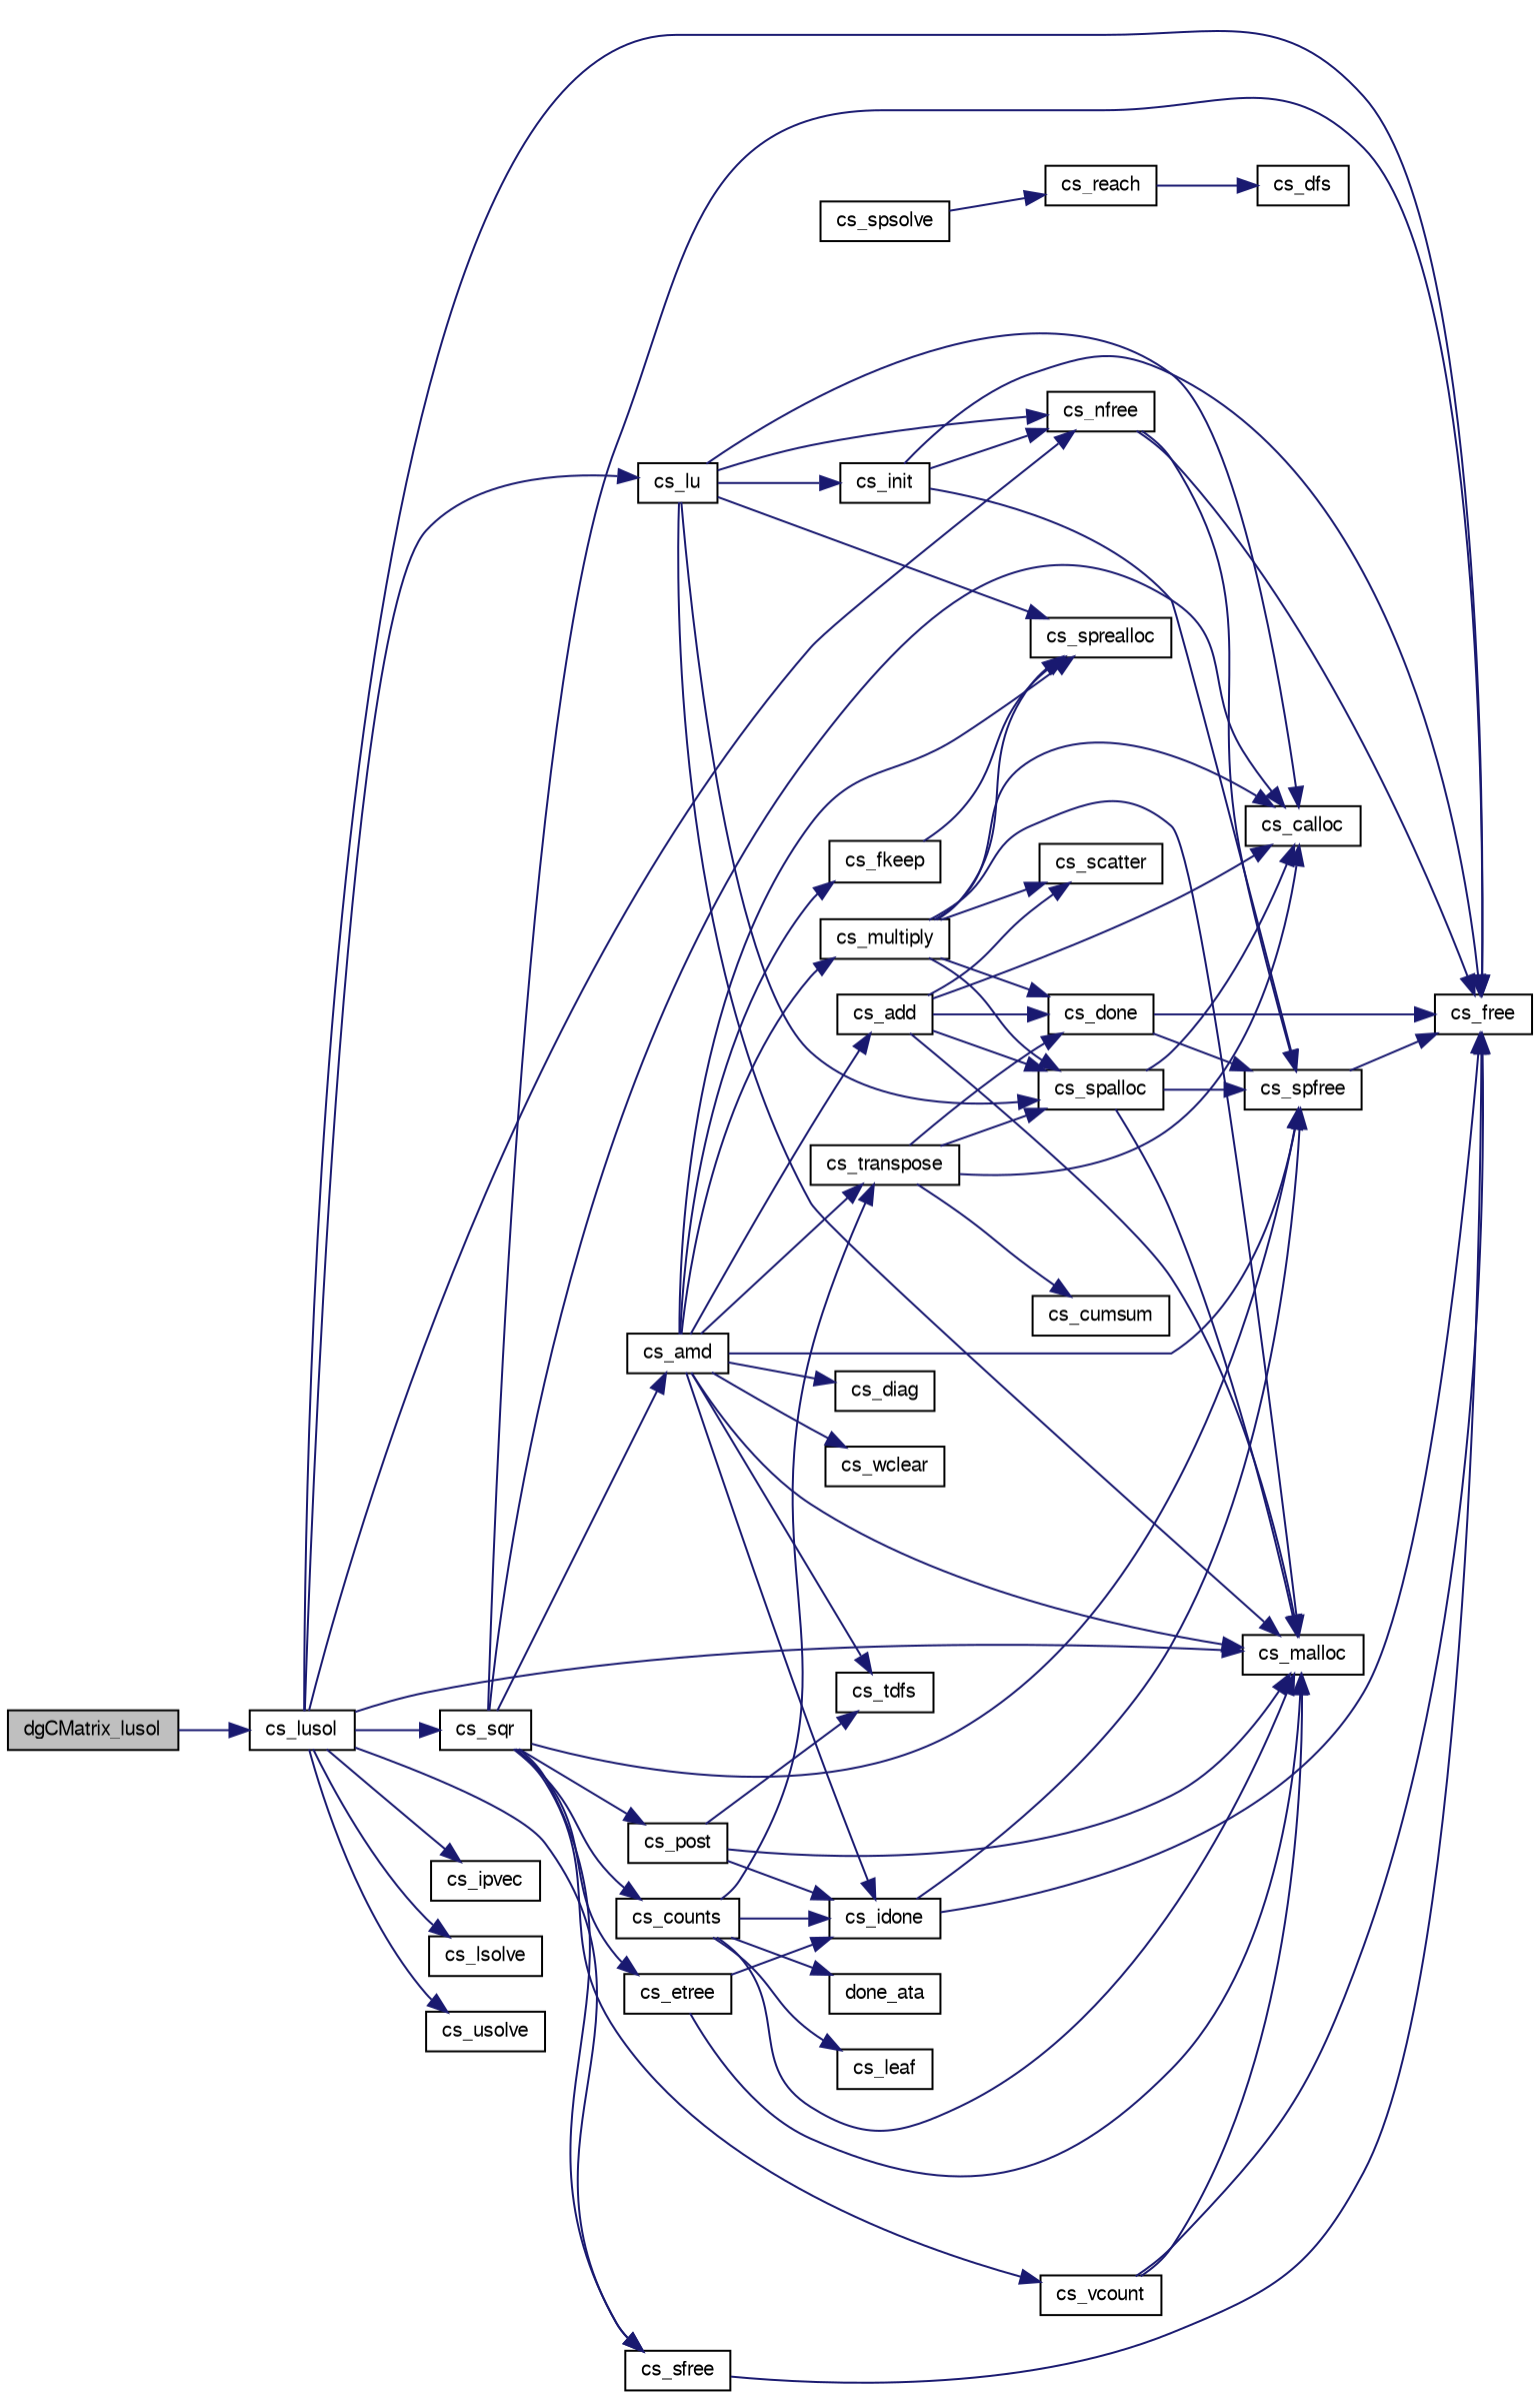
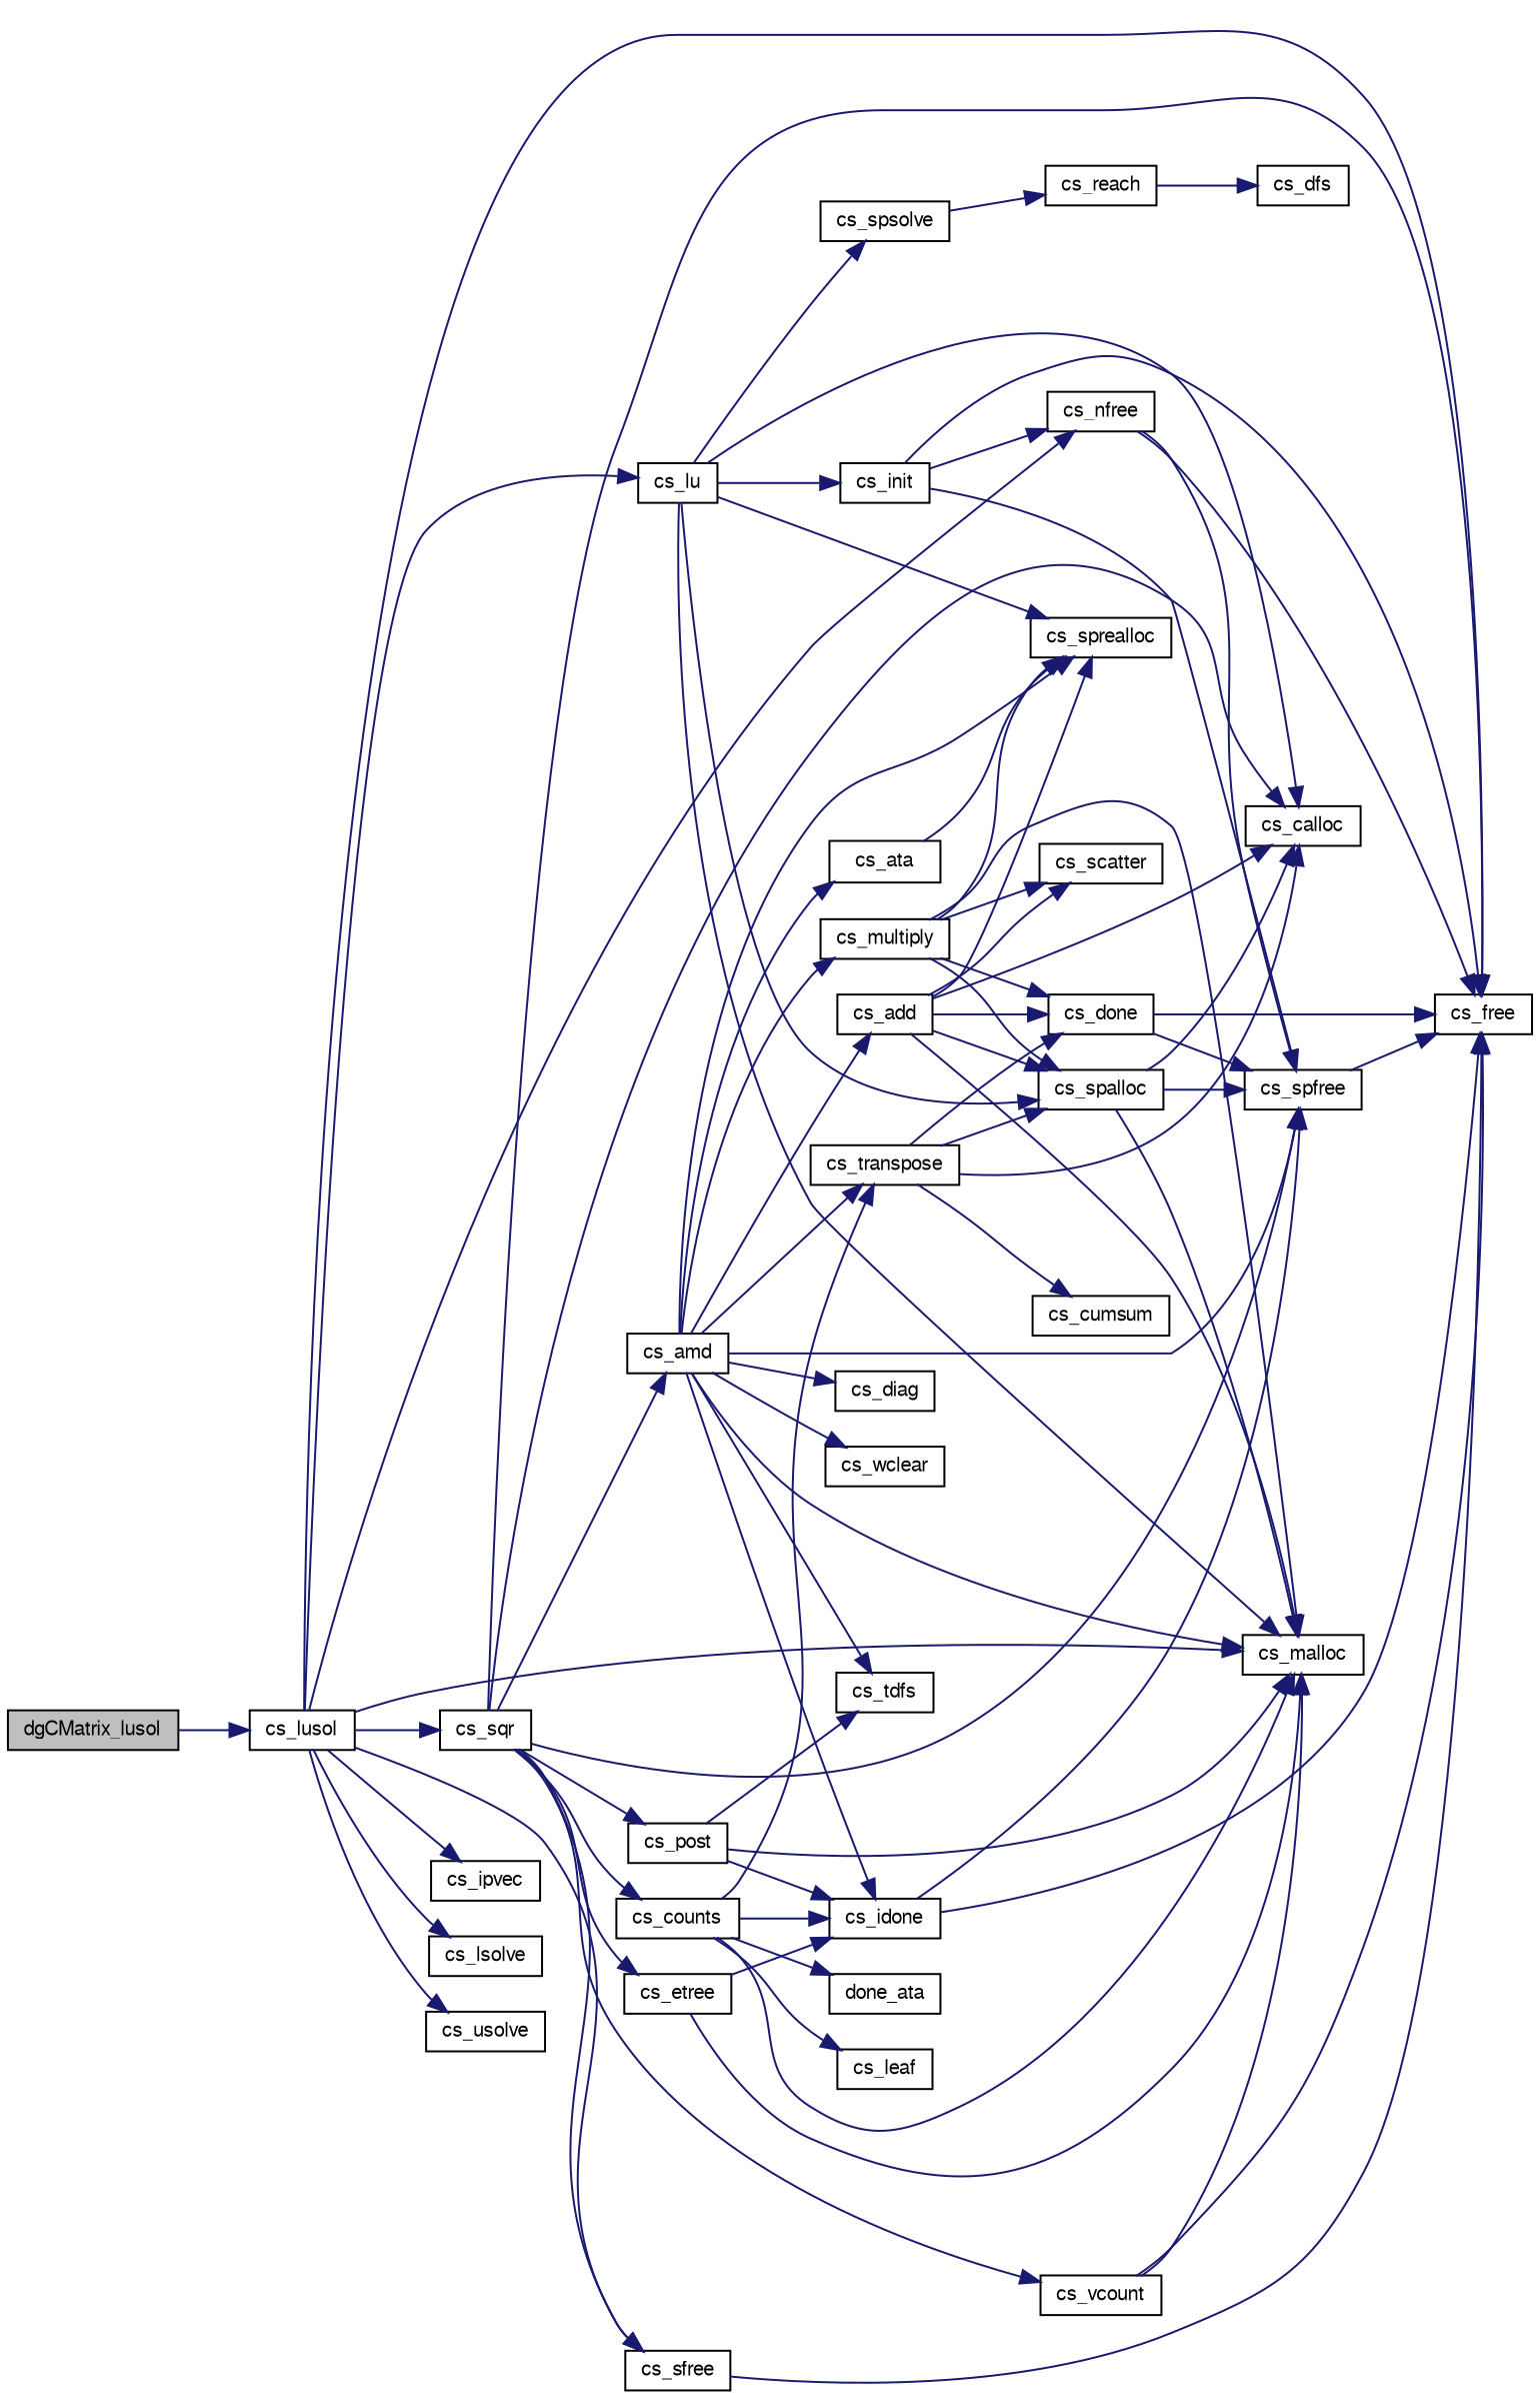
  digraph {
    rankdir=LR
    node [color=black fillcolor=white fontname=FreeSans fontsize=10 shape=record style=filled]
    edge [color=midnightblue fontname=FreeSans fontsize=10 labelfontname=FreeSans labelfontsize=10 style=solid]
    n1 [fillcolor=grey75 fontcolor=black height=0.2 label=dgCMatrix_lusol width=0.4]
    n2 [height=0.2 label=cs_lusol width=0.4]
    n3 [height=0.2 label=cs_free width=0.4]
    n4 [height=0.2 label=cs_ipvec width=0.4]
    n5 [height=0.2 label=cs_lsolve width=0.4]
    n6 [height=0.2 label=cs_lu width=0.4]
    n7 [height=0.2 label=cs_malloc width=0.4]
    n8 [height=0.2 label=cs_nfree width=0.4]
    n9 [height=0.2 label=cs_sfree width=0.4]
    n10 [height=0.2 label=cs_sqr width=0.4]
    n11 [height=0.2 label=cs_usolve width=0.4]
    n12 [height=0.2 label=cs_calloc width=0.4]
    n13 [height=0.2 label=cs_init width=0.4]
    n14 [height=0.2 label=cs_spalloc width=0.4]
    n15 [height=0.2 label=cs_sprealloc width=0.4]
    n16 [height=0.2 label=cs_spsolve width=0.4]
    n17 [height=0.2 label=cs_spfree width=0.4]
    n18 [height=0.2 label=cs_amd width=0.4]
    n19 [height=0.2 label=cs_counts width=0.4]
    n20 [height=0.2 label=cs_etree width=0.4]
    n21 [height=0.2 label=cs_post width=0.4]
    n22 [height=0.2 label=cs_vcount width=0.4]
    n23 [height=0.2 label=cs_reach width=0.4]
    n24 [height=0.2 label=cs_dfs width=0.4]
    n25 [height=0.2 label=cs_add width=0.4]
    n26 [height=0.2 label=cs_diag width=0.4]
-   n27 [height=0.2 label=cs_fkeep width=0.4]
+   n27 [height=0.2 label=cs_ata width=0.4]
    n28 [height=0.2 label=cs_idone width=0.4]
    n29 [height=0.2 label=cs_multiply width=0.4]
    n30 [height=0.2 label=cs_tdfs width=0.4]
    n31 [height=0.2 label=cs_transpose width=0.4]
    n32 [height=0.2 label=cs_wclear width=0.4]
    n33 [height=0.2 label=cs_leaf width=0.4]
    n34 [height=0.2 label=done_ata width=0.4]
    n35 [height=0.2 label=cs_done width=0.4]
    n36 [height=0.2 label=cs_scatter width=0.4]
    n37 [height=0.2 label=cs_cumsum width=0.4]
    n1 -> n2
    n2 -> n3
    n2 -> n4
    n2 -> n5
    n2 -> n6
    n2 -> n7
    n2 -> n8
    n2 -> n9
    n2 -> n10
    n2 -> n11
    n6 -> n7
    n6 -> n12
    n6 -> n13
    n6 -> n14
    n6 -> n15
-   n6 -> n8
+   n6 -> n16
    n8 -> n3
    n8 -> n17
    n9 -> n3
    n10 -> n3
    n10 -> n9
    n10 -> n12
    n10 -> n17
    n10 -> n18
    n10 -> n19
    n10 -> n20
    n10 -> n21
    n10 -> n22
    n13 -> n3
    n13 -> n8
    n13 -> n17
    n14 -> n7
    n14 -> n12
    n14 -> n17
    n16 -> n23
    n17 -> n3
    n18 -> n7
    n18 -> n15
    n18 -> n17
    n18 -> n25
    n18 -> n26
    n18 -> n27
    n18 -> n28
    n18 -> n29
    n18 -> n30
    n18 -> n31
    n18 -> n32
    n19 -> n7
    n19 -> n28
    n19 -> n31
    n19 -> n33
    n19 -> n34
    n20 -> n7
    n20 -> n28
    n21 -> n7
    n21 -> n28
    n21 -> n30
    n22 -> n3
    n22 -> n7
    n23 -> n24
    n25 -> n7
    n25 -> n12
    n25 -> n14
+   n25 -> n15
    n25 -> n35
    n25 -> n36
    n27 -> n15
    n28 -> n3
    n28 -> n17
    n29 -> n7
-   n29 -> n12
    n29 -> n14
    n29 -> n15
    n29 -> n35
    n29 -> n36
    n31 -> n12
    n31 -> n14
    n31 -> n35
    n31 -> n37
    n35 -> n3
    n35 -> n17
  }
